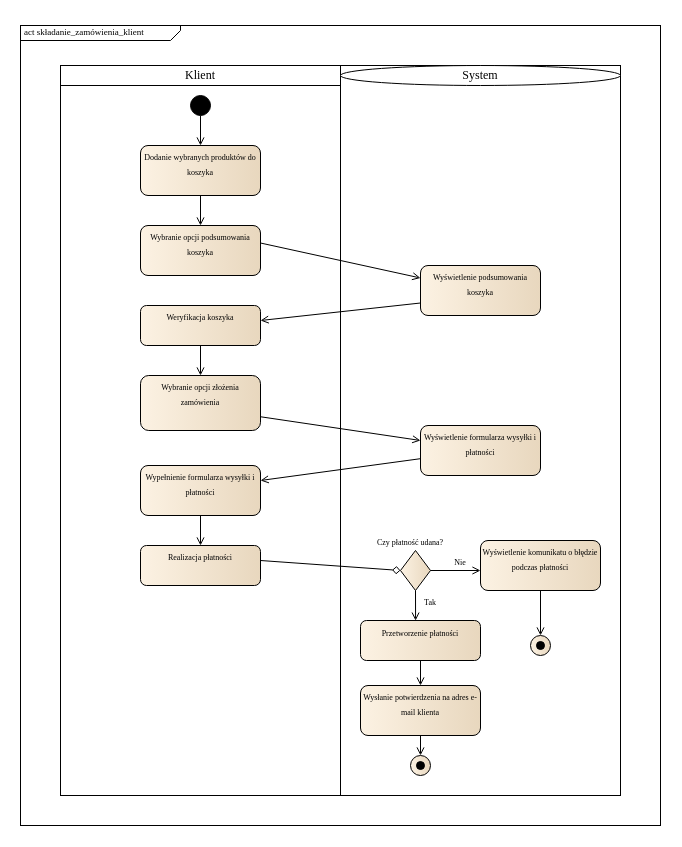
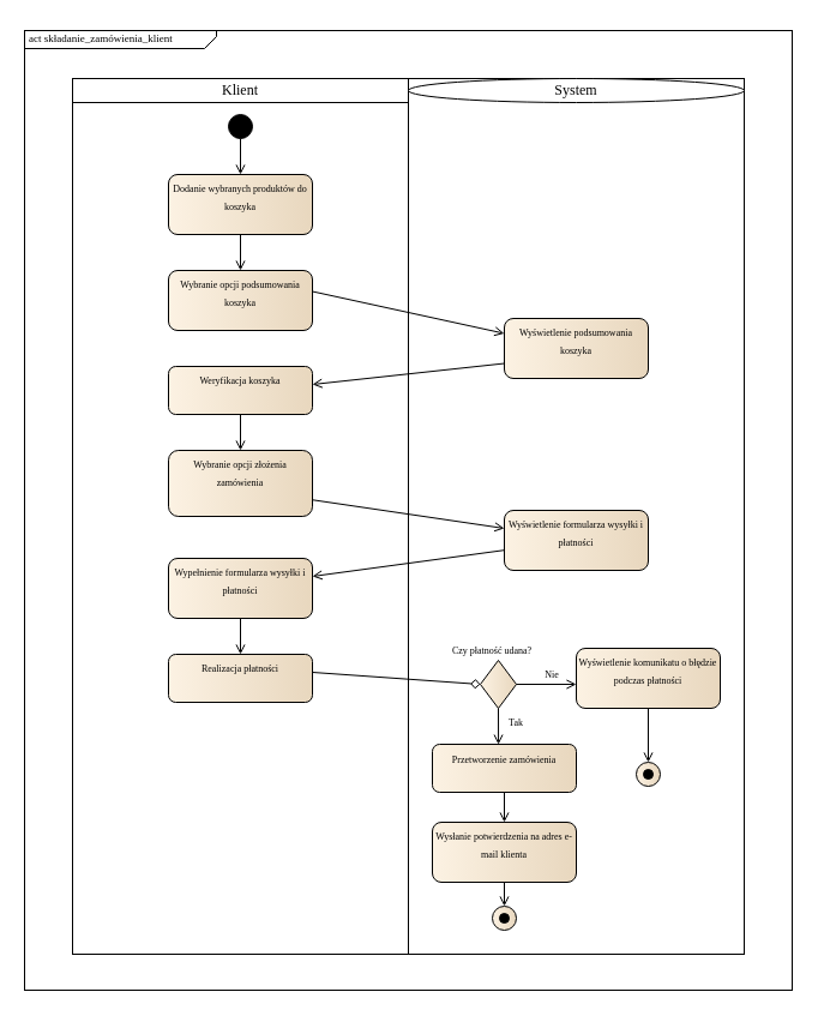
  <mxCell id="0" />
  <mxCell id="1" parent="0" />
  <mxCell id="2" value="" style="rounded=0;whiteSpace=wrap;html=1;" vertex="1" parent="1"><mxGeometry x="20" y="25" width="640" height="800" as="geometry" /></mxCell>
  <mxCell id="3" value="" style="rounded=0;whiteSpace=wrap;html=1;" vertex="1" parent="1"><mxGeometry x="60" y="65" width="280" height="730" as="geometry" /></mxCell>
  <mxCell id="4" value="" style="rounded=0;whiteSpace=wrap;html=1;" vertex="1" parent="1"><mxGeometry x="340" y="65" width="280" height="730" as="geometry" /></mxCell>
  <mxCell id="5" value="&lt;font face=&quot;Verdana&quot;&gt;Klient&lt;/font&gt;" style="rounded=0;whiteSpace=wrap;html=1;" vertex="1" parent="1"><mxGeometry x="60" y="65" width="280" height="20" as="geometry" /></mxCell>
  <mxCell id="6" value="&lt;font face=&quot;Verdana&quot;&gt;System&lt;/font&gt;" style="ellipse;whiteSpace=wrap;html=1;" vertex="1" parent="1"><mxGeometry x="340" y="65" width="280" height="20" as="geometry" /></mxCell>
  <mxCell id="7" value="" style="endArrow=none;html=1;rounded=0;" edge="1" parent="1"><mxGeometry width="50" height="50" relative="1" as="geometry"><mxPoint x="180" y="30" as="sourcePoint" /><mxPoint x="180" y="25" as="targetPoint" /></mxGeometry></mxCell>
  <mxCell id="8" value="" style="endArrow=none;html=1;rounded=0;" edge="1" parent="1"><mxGeometry width="50" height="50" relative="1" as="geometry"><mxPoint x="170" y="40" as="sourcePoint" /><mxPoint x="180" y="30" as="targetPoint" /></mxGeometry></mxCell>
  <mxCell id="9" value="" style="endArrow=none;html=1;rounded=0;" edge="1" parent="1"><mxGeometry width="50" height="50" relative="1" as="geometry"><mxPoint x="20" y="40" as="sourcePoint" /><mxPoint x="170" y="40" as="targetPoint" /></mxGeometry></mxCell>
  <mxCell id="10" value="&lt;font face=&quot;Verdana&quot; style=&quot;font-size: 9px;&quot;&gt;act składanie_zamówienia_klient&lt;/font&gt;" style="text;html=1;align=left;verticalAlign=bottom;whiteSpace=wrap;rounded=0;textShadow=0;fontStyle=0" vertex="1" parent="1"><mxGeometry x="22" y="20.4" width="168" height="20" as="geometry" /></mxCell>
  <mxCell id="11" value="" style="edgeStyle=orthogonalEdgeStyle;rounded=0;orthogonalLoop=1;jettySize=auto;html=1;endArrow=open;endFill=0;" edge="1" parent="1" source="12" target="14"><mxGeometry relative="1" as="geometry" /></mxCell>
  <mxCell id="12" value="" style="ellipse;whiteSpace=wrap;html=1;aspect=fixed;fillColor=#000000;" vertex="1" parent="1"><mxGeometry x="190" y="95" width="20" height="20" as="geometry" /></mxCell>
  <mxCell id="13" value="" style="edgeStyle=orthogonalEdgeStyle;rounded=0;orthogonalLoop=1;jettySize=auto;html=1;endArrow=open;endFill=0;" edge="1" parent="1" source="14" target="17"><mxGeometry relative="1" as="geometry" /></mxCell>
  <mxCell id="14" value="" style="rounded=1;whiteSpace=wrap;html=1;fillColor=#FCF2E3;gradientColor=#E8D7BE;gradientDirection=east;" vertex="1" parent="1"><mxGeometry x="140" y="145" width="120" height="50" as="geometry" /></mxCell>
  <mxCell id="15" value="&lt;font style=&quot;font-size: 8px;&quot; face=&quot;Verdana&quot;&gt;Dodanie wybranych produktów do koszyka&lt;/font&gt;" style="text;html=1;align=center;verticalAlign=bottom;whiteSpace=wrap;rounded=0;textShadow=0;fontStyle=0" vertex="1" parent="1"><mxGeometry x="140" y="145" width="120" height="35" as="geometry" /></mxCell>
  <mxCell id="16" value="" style="rounded=0;orthogonalLoop=1;jettySize=auto;html=1;endArrow=open;endFill=0;exitX=1;exitY=0.5;exitDx=0;exitDy=0;entryX=0;entryY=0.25;entryDx=0;entryDy=0;" edge="1" parent="1" source="18" target="53"><mxGeometry relative="1" as="geometry" /></mxCell>
  <mxCell id="17" value="" style="whiteSpace=wrap;html=1;fillColor=#FCF2E3;rounded=1;gradientColor=#E8D7BE;gradientDirection=east;" vertex="1" parent="1"><mxGeometry x="140" y="225" width="120" height="50" as="geometry" /></mxCell>
  <mxCell id="18" value="&lt;span style=&quot;font-family: Verdana; font-size: 8px;&quot;&gt;Wybranie opcji podsumowania koszyka&lt;/span&gt;" style="text;html=1;align=center;verticalAlign=bottom;whiteSpace=wrap;rounded=0;textShadow=0;fontStyle=0" vertex="1" parent="1"><mxGeometry x="140" y="225" width="120" height="35" as="geometry" /></mxCell>
  <mxCell id="19" value="" style="rounded=0;orthogonalLoop=1;jettySize=auto;html=1;endArrow=open;endFill=0;exitX=1;exitY=0.75;exitDx=0;exitDy=0;entryX=0;entryY=0;entryDx=0;entryDy=0;" edge="1" parent="1" source="50" target="24"><mxGeometry relative="1" as="geometry" /></mxCell>
  <mxCell id="20" value="" style="whiteSpace=wrap;html=1;fillColor=#FCF2E3;rounded=1;gradientColor=#E8D7BE;gradientDirection=east;" vertex="1" parent="1"><mxGeometry x="140" y="305" width="120" height="40" as="geometry" /></mxCell>
  <mxCell id="21" value="&lt;font style=&quot;font-size: 8px;&quot; face=&quot;Verdana&quot;&gt;Weryfikacja koszyka&lt;/font&gt;" style="text;html=1;align=center;verticalAlign=bottom;whiteSpace=wrap;rounded=0;textShadow=0;fontStyle=0" vertex="1" parent="1"><mxGeometry x="140" y="305" width="120" height="20" as="geometry" /></mxCell>
  <mxCell id="22" value="" style="rounded=0;orthogonalLoop=1;jettySize=auto;html=1;endArrow=open;endFill=0;entryX=1;entryY=0;entryDx=0;entryDy=0;" edge="1" parent="1" source="23" target="27"><mxGeometry relative="1" as="geometry" /></mxCell>
  <mxCell id="23" value="" style="whiteSpace=wrap;html=1;fillColor=#FCF2E3;rounded=1;gradientColor=#E8D7BE;gradientDirection=east;" vertex="1" parent="1"><mxGeometry x="420" y="425" width="120" height="50" as="geometry" /></mxCell>
  <mxCell id="24" value="&lt;font style=&quot;font-size: 8px;&quot; face=&quot;Verdana&quot;&gt;Wyświetlenie formularza wysyłki i płatności&lt;/font&gt;" style="text;html=1;align=center;verticalAlign=bottom;whiteSpace=wrap;rounded=0;textShadow=0;fontStyle=0" vertex="1" parent="1"><mxGeometry x="420" y="440" width="120" height="20" as="geometry" /></mxCell>
  <mxCell id="25" value="" style="rounded=0;orthogonalLoop=1;jettySize=auto;html=1;endArrow=diamond;endFill=0;exitX=1;exitY=0.75;exitDx=0;exitDy=0;entryX=0;entryY=1;entryDx=0;entryDy=0;" edge="1" parent="1" source="49" target="33"><mxGeometry relative="1" as="geometry" /></mxCell>
  <mxCell id="26" value="" style="whiteSpace=wrap;html=1;fillColor=#FCF2E3;rounded=1;gradientColor=#E8D7BE;gradientDirection=east;" vertex="1" parent="1"><mxGeometry x="140" y="465" width="120" height="50" as="geometry" /></mxCell>
  <mxCell id="27" value="&lt;font style=&quot;font-size: 8px;&quot; face=&quot;Verdana&quot;&gt;Wypełnienie formularza wysyłki i płatności&lt;/font&gt;" style="text;html=1;align=center;verticalAlign=bottom;whiteSpace=wrap;rounded=0;textShadow=0;fontStyle=0" vertex="1" parent="1"><mxGeometry x="140" y="480" width="120" height="20" as="geometry" /></mxCell>
  <mxCell id="28" value="" style="rhombus;whiteSpace=wrap;html=1;fillColor=#FCF2E3;rounded=0;gradientColor=#E8D7BE;gradientDirection=east;" vertex="1" parent="1"><mxGeometry x="400" y="550" width="30" height="40" as="geometry" /></mxCell>
  <mxCell id="29" value="&lt;font face=&quot;Verdana&quot;&gt;&lt;span style=&quot;font-size: 8px;&quot;&gt;Czy płatność udana?&lt;/span&gt;&lt;/font&gt;" style="text;html=1;align=center;verticalAlign=bottom;whiteSpace=wrap;rounded=0;textShadow=0;fontStyle=0" vertex="1" parent="1"><mxGeometry x="350" y="530" width="120" height="20" as="geometry" /></mxCell>
  <mxCell id="30" value="" style="whiteSpace=wrap;html=1;fillColor=#FCF2E3;rounded=1;gradientColor=#E8D7BE;gradientDirection=east;" vertex="1" parent="1"><mxGeometry x="480" y="540" width="120" height="50" as="geometry" /></mxCell>
  <mxCell id="31" value="&lt;font style=&quot;font-size: 8px;&quot; face=&quot;Verdana&quot;&gt;Wyświetlenie komunikatu o błędzie podczas płatności&lt;/font&gt;" style="text;html=1;align=center;verticalAlign=bottom;whiteSpace=wrap;rounded=0;textShadow=0;fontStyle=0" vertex="1" parent="1"><mxGeometry x="480" y="555" width="120" height="20" as="geometry" /></mxCell>
  <mxCell id="32" value="" style="endArrow=open;html=1;rounded=0;exitX=1;exitY=0.5;exitDx=0;exitDy=0;entryX=0;entryY=0.75;entryDx=0;entryDy=0;endFill=0;" edge="1" parent="1" source="28" target="31"><mxGeometry width="50" height="50" relative="1" as="geometry"><mxPoint x="370" y="495" as="sourcePoint" /><mxPoint x="420" y="445" as="targetPoint" /></mxGeometry></mxCell>
  <mxCell id="33" value="&lt;font face=&quot;Verdana&quot;&gt;&lt;span style=&quot;font-size: 8px;&quot;&gt;Nie&lt;/span&gt;&lt;/font&gt;" style="text;html=1;align=center;verticalAlign=bottom;whiteSpace=wrap;rounded=0;textShadow=0;fontStyle=0" vertex="1" parent="1"><mxGeometry x="400" y="550" width="120" height="20" as="geometry" /></mxCell>
  <mxCell id="34" value="" style="whiteSpace=wrap;html=1;fillColor=#FCF2E3;rounded=1;gradientColor=#E8D7BE;gradientDirection=east;" vertex="1" parent="1"><mxGeometry x="360" y="620" width="120" height="40" as="geometry" /></mxCell>
- <mxCell id="35" value="&lt;font style=&quot;font-size: 8px;&quot; face=&quot;Verdana&quot;&gt;Przetworzenie płatności&lt;/font&gt;" style="text;html=1;align=center;verticalAlign=bottom;whiteSpace=wrap;rounded=0;textShadow=0;fontStyle=0" vertex="1" parent="1"><mxGeometry x="360" y="621" width="120" height="20" as="geometry" /></mxCell>
+ <mxCell id="35" value="&lt;font style=&quot;font-size: 8px;&quot; face=&quot;Verdana&quot;&gt;Przetworzenie zamówienia&lt;/font&gt;" style="text;html=1;align=center;verticalAlign=bottom;whiteSpace=wrap;rounded=0;textShadow=0;fontStyle=0" vertex="1" parent="1"><mxGeometry x="360" y="621" width="120" height="20" as="geometry" /></mxCell>
  <mxCell id="36" value="" style="endArrow=open;html=1;rounded=0;exitX=0.5;exitY=1;exitDx=0;exitDy=0;entryX=0.459;entryY=0.003;entryDx=0;entryDy=0;endFill=0;entryPerimeter=0;" edge="1" parent="1" source="28" target="34"><mxGeometry width="50" height="50" relative="1" as="geometry"><mxPoint x="440" y="580" as="sourcePoint" /><mxPoint x="490" y="580" as="targetPoint" /></mxGeometry></mxCell>
  <mxCell id="37" value="&lt;font face=&quot;Verdana&quot;&gt;&lt;span style=&quot;font-size: 8px;&quot;&gt;Tak&lt;/span&gt;&lt;/font&gt;" style="text;html=1;align=center;verticalAlign=bottom;whiteSpace=wrap;rounded=0;textShadow=0;fontStyle=0" vertex="1" parent="1"><mxGeometry x="370" y="590" width="120" height="20" as="geometry" /></mxCell>
  <mxCell id="38" value="" style="ellipse;whiteSpace=wrap;html=1;aspect=fixed;fillColor=#FCF2E3;gradientColor=#E8D7BE;gradientDirection=east;" vertex="1" parent="1"><mxGeometry x="530" y="635" width="20" height="20" as="geometry" /></mxCell>
  <mxCell id="39" value="" style="ellipse;whiteSpace=wrap;html=1;aspect=fixed;fillColor=#000000;" vertex="1" parent="1"><mxGeometry x="536" y="641" width="8" height="8" as="geometry" /></mxCell>
  <mxCell id="40" value="" style="whiteSpace=wrap;html=1;fillColor=#FCF2E3;rounded=1;gradientColor=#E8D7BE;gradientDirection=east;" vertex="1" parent="1"><mxGeometry x="360" y="685" width="120" height="50" as="geometry" /></mxCell>
  <mxCell id="41" value="&lt;font style=&quot;font-size: 8px;&quot; face=&quot;Verdana&quot;&gt;Wysłanie potwierdzenia na adres e-mail klienta&lt;/font&gt;" style="text;html=1;align=center;verticalAlign=bottom;whiteSpace=wrap;rounded=0;textShadow=0;fontStyle=0" vertex="1" parent="1"><mxGeometry x="360" y="700" width="120" height="20" as="geometry" /></mxCell>
  <mxCell id="42" value="" style="edgeStyle=orthogonalEdgeStyle;rounded=0;orthogonalLoop=1;jettySize=auto;html=1;endArrow=open;endFill=0;exitX=0.5;exitY=1;exitDx=0;exitDy=0;entryX=0.5;entryY=0;entryDx=0;entryDy=0;" edge="1" parent="1" source="34" target="40"><mxGeometry relative="1" as="geometry"><mxPoint x="220" y="390" as="sourcePoint" /><mxPoint x="220" y="430" as="targetPoint" /></mxGeometry></mxCell>
  <mxCell id="43" value="" style="edgeStyle=orthogonalEdgeStyle;rounded=0;orthogonalLoop=1;jettySize=auto;html=1;endArrow=open;endFill=0;exitX=0.5;exitY=1;exitDx=0;exitDy=0;entryX=0.5;entryY=0;entryDx=0;entryDy=0;" edge="1" parent="1" source="40" target="44"><mxGeometry relative="1" as="geometry"><mxPoint x="430" y="690" as="sourcePoint" /><mxPoint x="420" y="810" as="targetPoint" /></mxGeometry></mxCell>
  <mxCell id="44" value="" style="ellipse;whiteSpace=wrap;html=1;aspect=fixed;fillColor=#FCF2E3;gradientColor=#E8D7BE;gradientDirection=east;" vertex="1" parent="1"><mxGeometry x="410" y="755" width="20" height="20" as="geometry" /></mxCell>
  <mxCell id="45" value="" style="ellipse;whiteSpace=wrap;html=1;aspect=fixed;fillColor=#000000;" vertex="1" parent="1"><mxGeometry x="416" y="761" width="8" height="8" as="geometry" /></mxCell>
  <mxCell id="46" value="" style="edgeStyle=orthogonalEdgeStyle;rounded=0;orthogonalLoop=1;jettySize=auto;html=1;endArrow=open;endFill=0;exitX=0.5;exitY=1;exitDx=0;exitDy=0;entryX=0.5;entryY=0;entryDx=0;entryDy=0;" edge="1" parent="1" source="30" target="38"><mxGeometry relative="1" as="geometry"><mxPoint x="430" y="690" as="sourcePoint" /><mxPoint x="430" y="730" as="targetPoint" /></mxGeometry></mxCell>
  <mxCell id="47" value="" style="whiteSpace=wrap;html=1;fillColor=#FCF2E3;rounded=1;gradientColor=#E8D7BE;gradientDirection=east;" vertex="1" parent="1"><mxGeometry x="140" y="545" width="120" height="40" as="geometry" /></mxCell>
  <mxCell id="48" value="" style="edgeStyle=orthogonalEdgeStyle;rounded=0;orthogonalLoop=1;jettySize=auto;html=1;endArrow=open;endFill=0;entryX=0.5;entryY=0;entryDx=0;entryDy=0;exitX=0.5;exitY=1;exitDx=0;exitDy=0;" edge="1" parent="1" source="26" target="49"><mxGeometry relative="1" as="geometry"><mxPoint x="199.83" y="555" as="sourcePoint" /><mxPoint x="199.83" y="595" as="targetPoint" /><Array as="points" /></mxGeometry></mxCell>
  <mxCell id="49" value="&lt;font face=&quot;Verdana&quot;&gt;&lt;span style=&quot;font-size: 8px;&quot;&gt;Realizacja płatności&lt;/span&gt;&lt;/font&gt;" style="text;html=1;align=center;verticalAlign=bottom;whiteSpace=wrap;rounded=0;textShadow=0;fontStyle=0" vertex="1" parent="1"><mxGeometry x="140" y="545" width="120" height="20" as="geometry" /></mxCell>
  <mxCell id="50" value="" style="whiteSpace=wrap;html=1;fillColor=#FCF2E3;rounded=1;gradientColor=#E8D7BE;gradientDirection=east;" vertex="1" parent="1"><mxGeometry x="140" y="375" width="120" height="55" as="geometry" /></mxCell>
  <mxCell id="51" value="&lt;span style=&quot;font-family: Verdana; font-size: 8px;&quot;&gt;Wybranie opcji złożenia zamówienia&lt;/span&gt;" style="text;html=1;align=center;verticalAlign=bottom;whiteSpace=wrap;rounded=0;textShadow=0;fontStyle=0" vertex="1" parent="1"><mxGeometry x="140" y="375" width="120" height="35" as="geometry" /></mxCell>
  <mxCell id="52" value="" style="edgeStyle=orthogonalEdgeStyle;rounded=0;orthogonalLoop=1;jettySize=auto;html=1;endArrow=open;endFill=0;entryX=0.5;entryY=0;entryDx=0;entryDy=0;exitX=0.5;exitY=1;exitDx=0;exitDy=0;" edge="1" parent="1" source="20" target="51"><mxGeometry relative="1" as="geometry"><mxPoint x="199.92" y="375" as="sourcePoint" /><mxPoint x="199.92" y="395" as="targetPoint" /></mxGeometry></mxCell>
  <mxCell id="53" value="" style="whiteSpace=wrap;html=1;fillColor=#FCF2E3;rounded=1;gradientColor=#E8D7BE;gradientDirection=east;" vertex="1" parent="1"><mxGeometry x="420" y="265" width="120" height="50" as="geometry" /></mxCell>
  <mxCell id="54" value="&lt;font style=&quot;font-size: 8px;&quot; face=&quot;Verdana&quot;&gt;Wyświetlenie podsumowania koszyka&lt;/font&gt;" style="text;html=1;align=center;verticalAlign=bottom;whiteSpace=wrap;rounded=0;textShadow=0;fontStyle=0" vertex="1" parent="1"><mxGeometry x="430" y="280" width="100" height="20" as="geometry" /></mxCell>
  <mxCell id="55" value="" style="rounded=0;orthogonalLoop=1;jettySize=auto;html=1;endArrow=open;endFill=0;exitX=0;exitY=0.75;exitDx=0;exitDy=0;entryX=1;entryY=0.75;entryDx=0;entryDy=0;" edge="1" parent="1" source="53" target="21"><mxGeometry relative="1" as="geometry"><mxPoint x="270" y="253" as="sourcePoint" /><mxPoint x="430" y="290" as="targetPoint" /></mxGeometry></mxCell>
